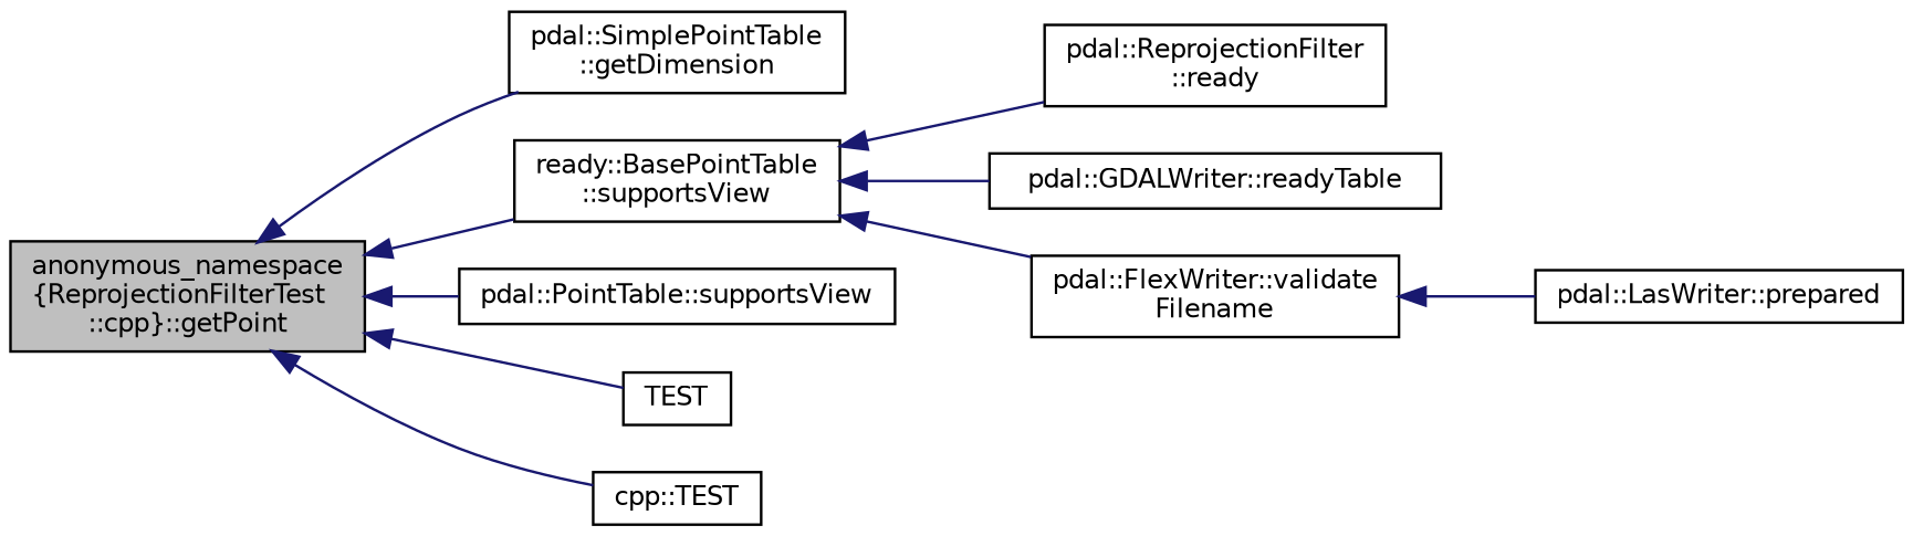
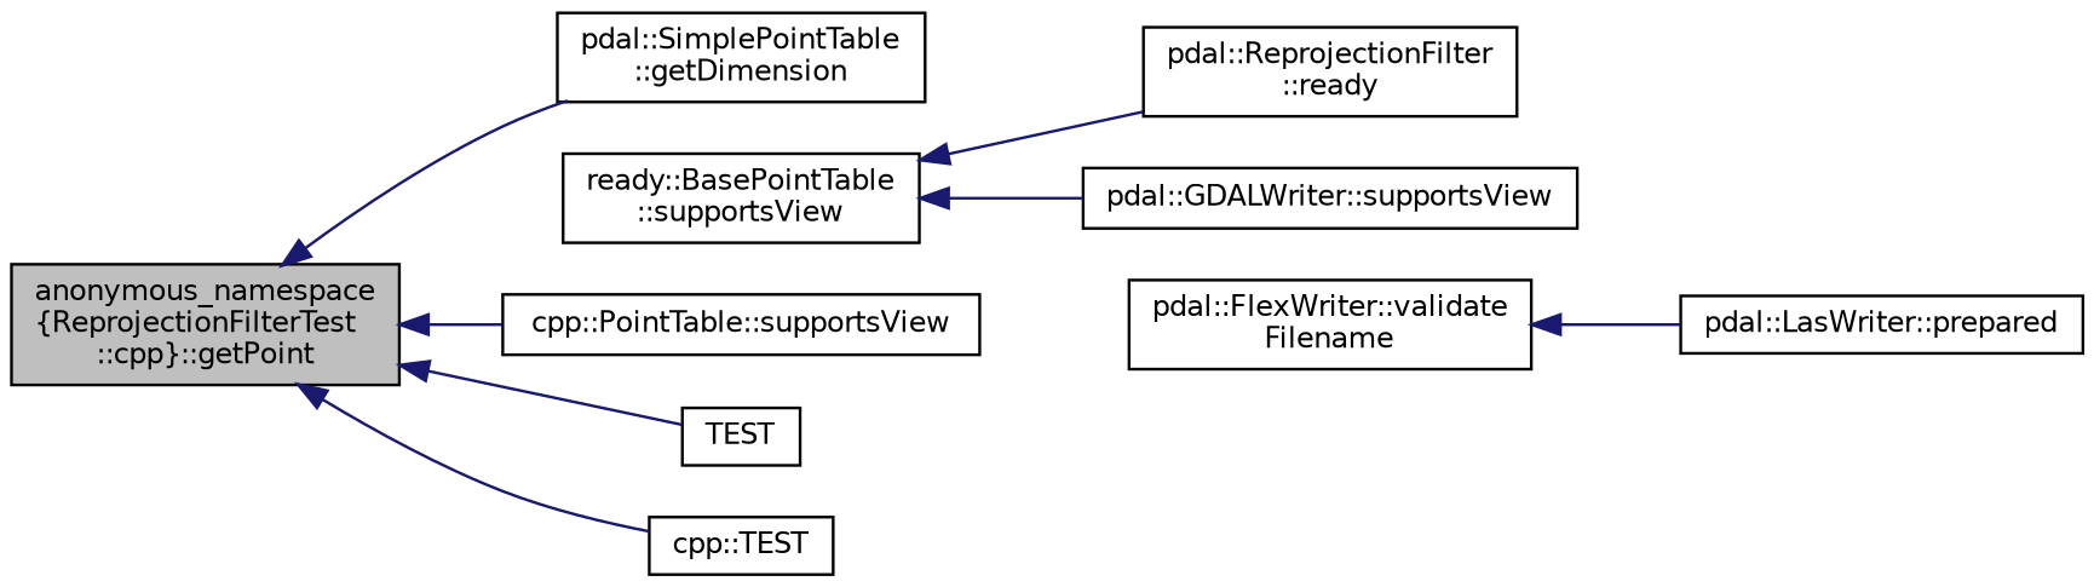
  digraph {
    rankdir=LR
    node [color=black fillcolor=white fontname=Helvetica fontsize=10 shape=record style=filled]
    edge [color=midnightblue dir=back fontname=Helvetica fontsize=10 labelfontname=Helvetica labelfontsize=10 style=solid]
    n1 [fillcolor=grey75 fontcolor=black height=0.2 label="anonymous_namespace\l\{ReprojectionFilterTest\l::cpp\}::getPoint" width=0.4]
    n2 [height=0.2 label="pdal::SimplePointTable\l::getDimension" width=0.4]
    n3 [height=0.2 label="ready::BasePointTable\l::supportsView" width=0.4]
-   n4 [height=0.2 label="pdal::PointTable::supportsView" width=0.4]
+   n4 [height=0.2 label="cpp::PointTable::supportsView" width=0.4]
    n5 [height=0.2 label=TEST width=0.4]
    n6 [height=0.2 label="cpp::TEST" width=0.4]
    n7 [height=0.2 label="pdal::ReprojectionFilter\l::ready" width=0.4]
-   n8 [height=0.2 label="pdal::GDALWriter::readyTable" width=0.4]
+   n8 [height=0.2 label="pdal::GDALWriter::supportsView" width=0.4]
    n9 [height=0.2 label="pdal::FlexWriter::validate\lFilename" width=0.4]
    n10 [height=0.2 label="pdal::LasWriter::prepared" width=0.4]
    n1 -> n2
-   n1 -> n3
    n1 -> n4
    n1 -> n5
    n1 -> n6
    n3 -> n7
    n3 -> n8
-   n3 -> n9
    n9 -> n10
  }
